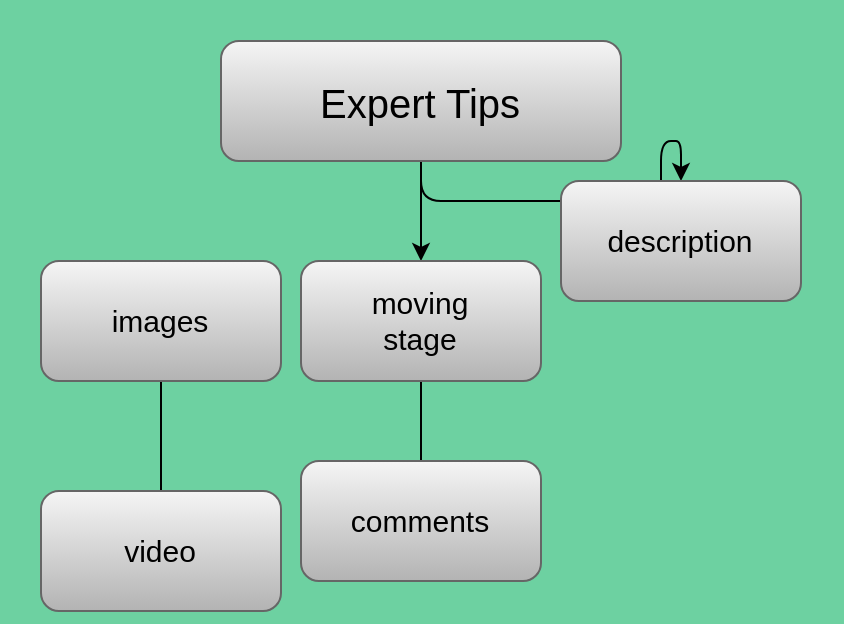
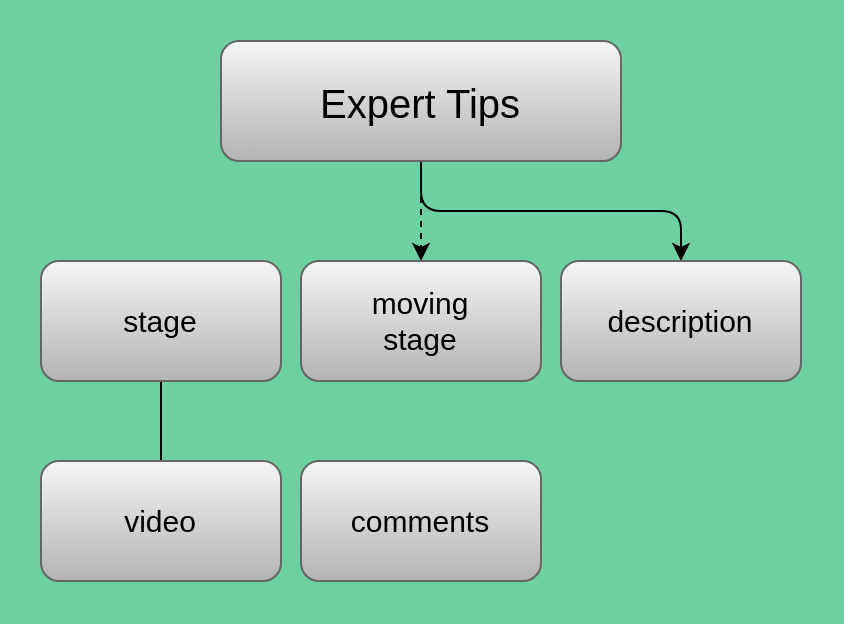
  <mxCell id="0" />
  <mxCell id="1" parent="0" />
- <mxCell id="2" value="" style="edgeStyle=orthogonalEdgeStyle;orthogonalLoop=1;jettySize=auto;html=1;" parent="1" source="4" target="8" edge="1"><mxGeometry relative="1" as="geometry" /></mxCell>
+ <mxCell id="2" value="" style="edgeStyle=orthogonalEdgeStyle;orthogonalLoop=1;jettySize=auto;html=1;dashed=1;" parent="1" source="4" target="8" edge="1"><mxGeometry relative="1" as="geometry" /></mxCell>
  <mxCell id="3" value="" style="edgeStyle=orthogonalEdgeStyle;orthogonalLoop=1;jettySize=auto;html=1;" parent="1" source="4" target="9" edge="1"><mxGeometry relative="1" as="geometry" /></mxCell>
  <mxCell id="4" value="Expert Tips" style="fontSize=20;fillColor=#f5f5f5;strokeColor=#666666;gradientColor=#b3b3b3;rounded=1;" parent="1" vertex="1"><mxGeometry x="110" y="20" width="200" height="60" as="geometry" /></mxCell>
  <mxCell id="5" value="" style="edgeStyle=orthogonalEdgeStyle;orthogonalLoop=1;jettySize=auto;html=1;endArrow=none;endFill=0;" parent="1" source="6" target="10" edge="1"><mxGeometry relative="1" as="geometry" /></mxCell>
- <mxCell id="6" value="images" style="whiteSpace=wrap;html=1;fontSize=15;fillColor=#f5f5f5;strokeColor=#666666;gradientColor=#b3b3b3;rounded=1;" parent="1" vertex="1"><mxGeometry x="20" y="130" width="120" height="60" as="geometry" /></mxCell>
- <mxCell id="7" value="" style="edgeStyle=orthogonalEdgeStyle;orthogonalLoop=1;jettySize=auto;html=1;endFill=0;endArrow=none;" parent="1" source="8" target="11" edge="1"><mxGeometry relative="1" as="geometry" /></mxCell>
+ <mxCell id="6" value="stage" style="whiteSpace=wrap;html=1;fontSize=15;fillColor=#f5f5f5;strokeColor=#666666;gradientColor=#b3b3b3;rounded=1;" parent="1" vertex="1"><mxGeometry x="20" y="130" width="120" height="60" as="geometry" /></mxCell>
  <mxCell id="8" value="moving&lt;br&gt;stage" style="whiteSpace=wrap;html=1;fontSize=15;fillColor=#f5f5f5;strokeColor=#666666;gradientColor=#b3b3b3;rounded=1;" parent="1" vertex="1"><mxGeometry x="150" y="130" width="120" height="60" as="geometry" /></mxCell>
- <mxCell id="9" value="description" style="whiteSpace=wrap;html=1;fontSize=15;fillColor=#f5f5f5;strokeColor=#666666;gradientColor=#b3b3b3;rounded=1;" parent="1" vertex="1"><mxGeometry x="280" y="90" width="120" height="60" as="geometry" /></mxCell>
- <mxCell id="10" value="video" style="whiteSpace=wrap;html=1;fontSize=15;fillColor=#f5f5f5;strokeColor=#666666;gradientColor=#b3b3b3;rounded=1;" parent="1" vertex="1"><mxGeometry x="20" y="245" width="120" height="60" as="geometry" /></mxCell>
+ <mxCell id="9" value="description" style="whiteSpace=wrap;html=1;fontSize=15;fillColor=#f5f5f5;strokeColor=#666666;gradientColor=#b3b3b3;rounded=1;" parent="1" vertex="1"><mxGeometry x="280" y="130" width="120" height="60" as="geometry" /></mxCell>
+ <mxCell id="10" value="video" style="whiteSpace=wrap;html=1;fontSize=15;fillColor=#f5f5f5;strokeColor=#666666;gradientColor=#b3b3b3;rounded=1;" parent="1" vertex="1"><mxGeometry x="20" y="230" width="120" height="60" as="geometry" /></mxCell>
  <mxCell id="11" value="comments" style="whiteSpace=wrap;html=1;fontSize=15;fillColor=#f5f5f5;strokeColor=#666666;gradientColor=#b3b3b3;rounded=1;" parent="1" vertex="1"><mxGeometry x="150" y="230" width="120" height="60" as="geometry" /></mxCell>
